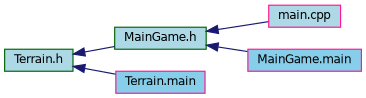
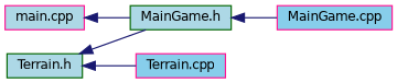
  digraph {
    rankdir=LR
    node [color=deeppink fillcolor=lightblue fontname=Helvetica fontsize=10 shape=record style=filled]
    edge [color=midnightblue dir=back fontname=Helvetica fontsize=10 labelfontname=Helvetica labelfontsize=10 style=solid]
    n1 [color=darkgreen fontcolor=black height=0.2 label="Terrain.h" width=0.4]
    n2 [color=darkgreen height=0.2 label="MainGame.h" width=0.4]
-   n3 [fillcolor=skyblue height=0.2 label="Terrain.main" width=0.4]
+   n3 [fillcolor=skyblue height=0.2 label="Terrain.cpp" width=0.4]
    n4 [height=0.2 label="main.cpp" width=0.4]
-   n5 [fillcolor=skyblue height=0.2 label="MainGame.main" width=0.4]
+   n5 [fillcolor=skyblue height=0.2 label="MainGame.cpp" width=0.4]
    n1 -> n2
    n1 -> n3
-   n2 -> n4
+   n4 -> n2
    n2 -> n5
  }
